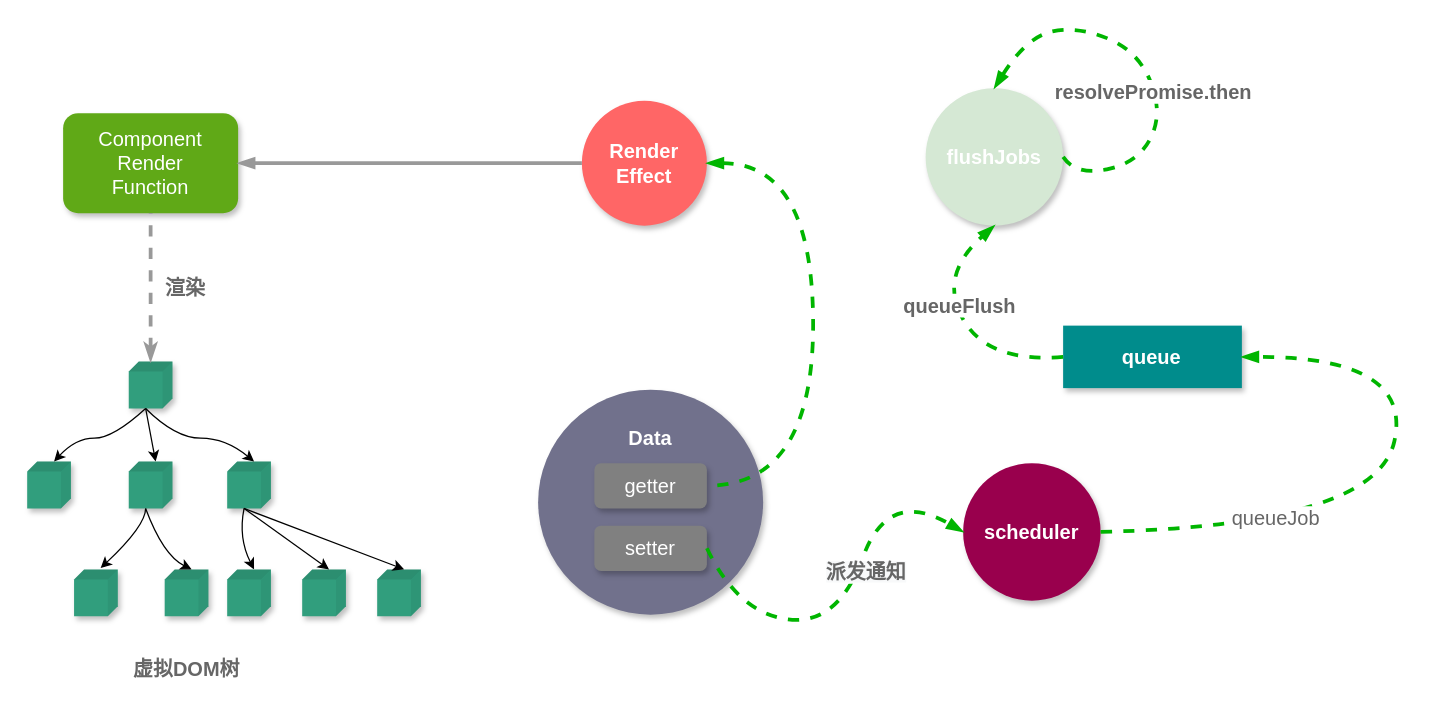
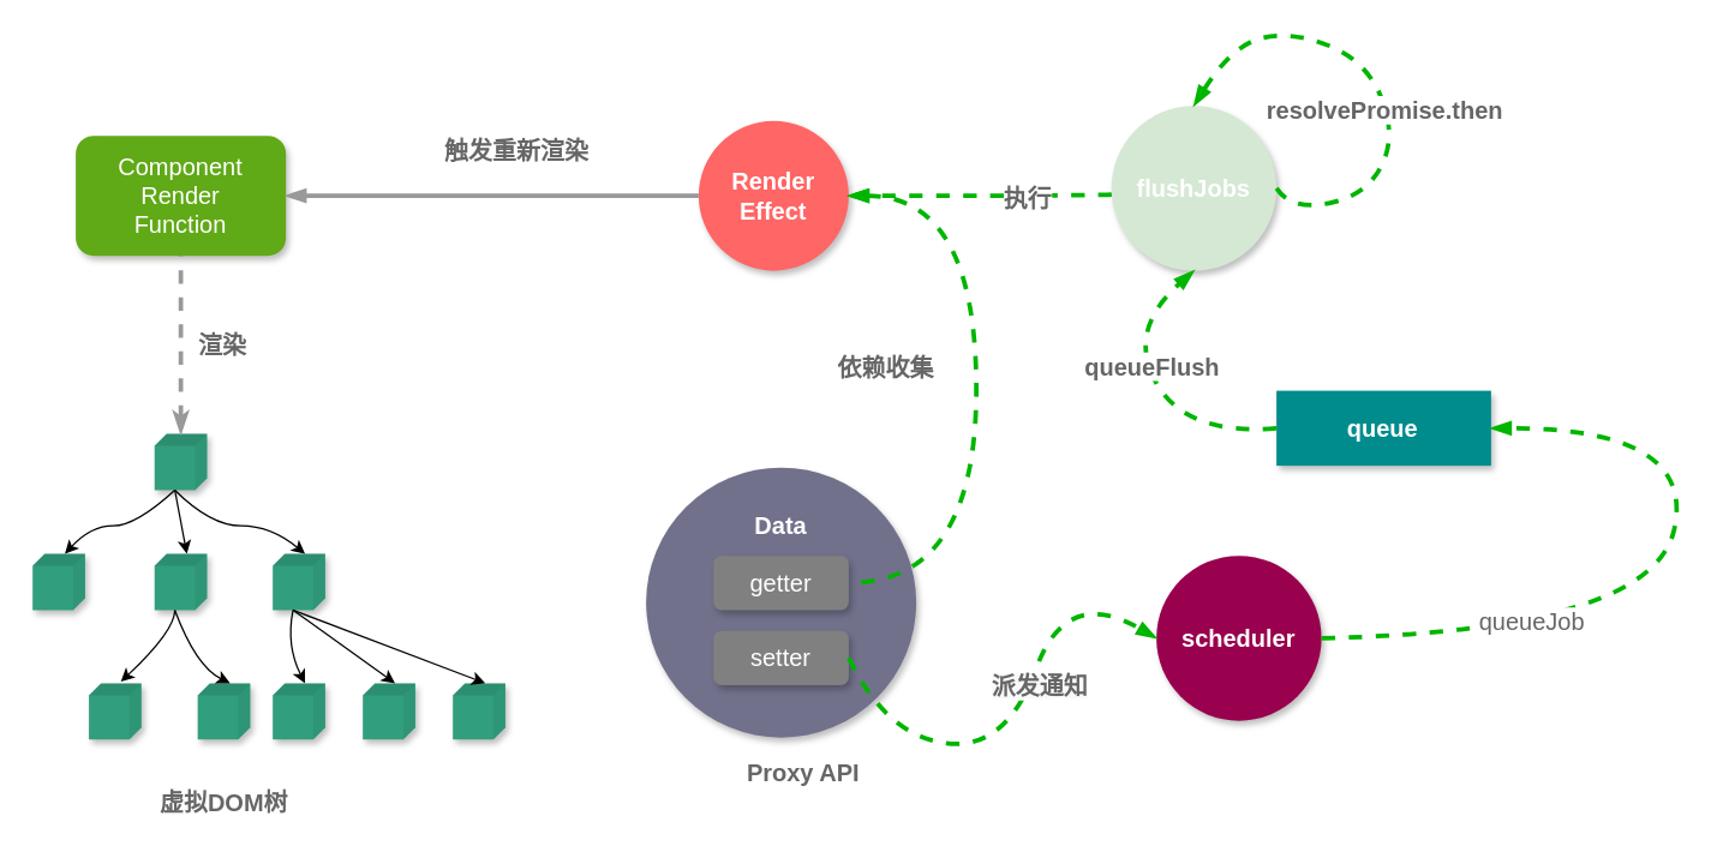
  <mxCell id="0" />
  <mxCell id="1" parent="0" />
  <mxCell id="2" value="&lt;span style=&quot;font-size: 16px&quot;&gt;Component&lt;br&gt;Render&lt;br&gt;Function&lt;br&gt;&lt;/span&gt;" style="rounded=1;whiteSpace=wrap;html=1;glass=0;shadow=1;fillColor=#60a917;fontColor=#ffffff;strokeColor=none;" vertex="1" parent="1"><mxGeometry x="50" y="90" width="140" height="80" as="geometry" /></mxCell>
  <mxCell id="3" value="" style="shape=cube;whiteSpace=wrap;html=1;boundedLbl=1;backgroundOutline=1;darkOpacity=0.05;darkOpacity2=0.1;rotation=90;size=8;shadow=1;sketch=0;fillColor=#319E7D;strokeColor=none;" vertex="1" parent="1"><mxGeometry x="20" y="370" width="37.5" height="35" as="geometry" /></mxCell>
  <mxCell id="4" value="" style="shape=cube;whiteSpace=wrap;html=1;boundedLbl=1;backgroundOutline=1;darkOpacity=0.05;darkOpacity2=0.1;rotation=90;size=8;shadow=1;sketch=0;fillColor=#319E7D;strokeColor=none;" vertex="1" parent="1"><mxGeometry x="101.25" y="290" width="37.5" height="35" as="geometry" /></mxCell>
  <mxCell id="5" value="" style="shape=cube;whiteSpace=wrap;html=1;boundedLbl=1;backgroundOutline=1;darkOpacity=0.05;darkOpacity2=0.1;rotation=90;size=8;shadow=1;sketch=0;fillColor=#319E7D;strokeColor=none;" vertex="1" parent="1"><mxGeometry x="101.25" y="370" width="37.5" height="35" as="geometry" /></mxCell>
  <mxCell id="6" value="" style="shape=cube;whiteSpace=wrap;html=1;boundedLbl=1;backgroundOutline=1;darkOpacity=0.05;darkOpacity2=0.1;rotation=90;size=8;shadow=1;sketch=0;fillColor=#319E7D;strokeColor=none;" vertex="1" parent="1"><mxGeometry x="180" y="370" width="37.5" height="35" as="geometry" /></mxCell>
  <mxCell id="7" value="" style="shape=cube;whiteSpace=wrap;html=1;boundedLbl=1;backgroundOutline=1;darkOpacity=0.05;darkOpacity2=0.1;rotation=90;size=8;shadow=1;sketch=0;fillColor=#319E7D;strokeColor=none;" vertex="1" parent="1"><mxGeometry x="57.5" y="456.25" width="37.5" height="35" as="geometry" /></mxCell>
  <mxCell id="8" value="" style="shape=cube;whiteSpace=wrap;html=1;boundedLbl=1;backgroundOutline=1;darkOpacity=0.05;darkOpacity2=0.1;rotation=90;size=8;shadow=1;sketch=0;fillColor=#319E7D;strokeColor=none;" vertex="1" parent="1"><mxGeometry x="130" y="456.25" width="37.5" height="35" as="geometry" /></mxCell>
  <mxCell id="9" value="" style="shape=cube;whiteSpace=wrap;html=1;boundedLbl=1;backgroundOutline=1;darkOpacity=0.05;darkOpacity2=0.1;rotation=90;size=8;shadow=1;sketch=0;fillColor=#319E7D;strokeColor=none;" vertex="1" parent="1"><mxGeometry x="180" y="456.25" width="37.5" height="35" as="geometry" /></mxCell>
  <mxCell id="10" value="" style="shape=cube;whiteSpace=wrap;html=1;boundedLbl=1;backgroundOutline=1;darkOpacity=0.05;darkOpacity2=0.1;rotation=90;size=8;shadow=1;sketch=0;fillColor=#319E7D;strokeColor=none;" vertex="1" parent="1"><mxGeometry x="240" y="456.25" width="37.5" height="35" as="geometry" /></mxCell>
  <mxCell id="11" value="" style="shape=cube;whiteSpace=wrap;html=1;boundedLbl=1;backgroundOutline=1;darkOpacity=0.05;darkOpacity2=0.1;rotation=90;size=8;shadow=1;sketch=0;fillColor=#319E7D;strokeColor=none;" vertex="1" parent="1"><mxGeometry x="300" y="456.25" width="37.5" height="35" as="geometry" /></mxCell>
  <mxCell id="12" value="" style="curved=1;endArrow=classic;html=1;entryX=0;entryY=0;entryDx=0;entryDy=13.5;entryPerimeter=0;exitX=0;exitY=0;exitDx=37.5;exitDy=21.5;exitPerimeter=0;" edge="1" parent="1" source="4" target="3"><mxGeometry width="50" height="50" relative="1" as="geometry"><mxPoint x="30" y="350" as="sourcePoint" /><mxPoint x="80" y="300" as="targetPoint" /><Array as="points"><mxPoint x="90" y="350" /><mxPoint x="60" y="350" /></Array></mxGeometry></mxCell>
  <mxCell id="13" value="" style="curved=1;endArrow=classic;html=1;exitX=0;exitY=0;exitDx=37.5;exitDy=21.5;exitPerimeter=0;entryX=0;entryY=0;entryDx=0;entryDy=13.5;entryPerimeter=0;" edge="1" parent="1" source="4" target="5"><mxGeometry width="50" height="50" relative="1" as="geometry"><mxPoint x="190" y="440" as="sourcePoint" /><mxPoint x="240" y="390" as="targetPoint" /><Array as="points" /></mxGeometry></mxCell>
  <mxCell id="14" value="" style="curved=1;endArrow=classic;html=1;exitX=0;exitY=0;exitDx=37.5;exitDy=21.5;exitPerimeter=0;entryX=0;entryY=0;entryDx=0;entryDy=13.5;entryPerimeter=0;" edge="1" parent="1" source="4" target="6"><mxGeometry width="50" height="50" relative="1" as="geometry"><mxPoint x="190" y="440" as="sourcePoint" /><mxPoint x="240" y="390" as="targetPoint" /><Array as="points"><mxPoint x="140" y="350" /><mxPoint x="180" y="350" /></Array></mxGeometry></mxCell>
  <mxCell id="15" value="" style="curved=1;endArrow=classic;html=1;exitX=0;exitY=0;exitDx=37.5;exitDy=21.5;exitPerimeter=0;" edge="1" parent="1" source="5"><mxGeometry width="50" height="50" relative="1" as="geometry"><mxPoint x="120" y="430" as="sourcePoint" /><mxPoint x="80" y="454" as="targetPoint" /><Array as="points"><mxPoint x="116" y="420" /></Array></mxGeometry></mxCell>
  <mxCell id="16" value="" style="curved=1;endArrow=classic;html=1;exitX=0;exitY=0;exitDx=37.5;exitDy=21.5;exitPerimeter=0;entryX=0;entryY=0;entryDx=0;entryDy=13.5;entryPerimeter=0;" edge="1" parent="1" source="6" target="9"><mxGeometry width="50" height="50" relative="1" as="geometry"><mxPoint x="190" y="430" as="sourcePoint" /><mxPoint x="154" y="477.75" as="targetPoint" /><Array as="points"><mxPoint x="190" y="430" /></Array></mxGeometry></mxCell>
  <mxCell id="17" value="" style="curved=1;endArrow=classic;html=1;exitX=0;exitY=0;exitDx=37.5;exitDy=21.5;exitPerimeter=0;entryX=0;entryY=0;entryDx=0;entryDy=13.5;entryPerimeter=0;" edge="1" parent="1" source="6" target="10"><mxGeometry width="50" height="50" relative="1" as="geometry"><mxPoint x="280" y="420" as="sourcePoint" /><mxPoint x="244" y="467.75" as="targetPoint" /><Array as="points" /></mxGeometry></mxCell>
  <mxCell id="18" value="" style="curved=1;endArrow=classic;html=1;exitX=0;exitY=0;exitDx=37.5;exitDy=21.5;exitPerimeter=0;entryX=0;entryY=0;entryDx=0;entryDy=13.5;entryPerimeter=0;" edge="1" parent="1" source="6" target="11"><mxGeometry width="50" height="50" relative="1" as="geometry"><mxPoint x="310" y="410" as="sourcePoint" /><mxPoint x="274" y="457.75" as="targetPoint" /><Array as="points" /></mxGeometry></mxCell>
  <mxCell id="19" value="" style="curved=1;endArrow=classic;html=1;exitX=0;exitY=0;exitDx=37.5;exitDy=21.5;exitPerimeter=0;entryX=0;entryY=0;entryDx=0;entryDy=13.5;entryPerimeter=0;" edge="1" parent="1" source="5" target="8"><mxGeometry width="50" height="50" relative="1" as="geometry"><mxPoint x="130" y="430" as="sourcePoint" /><mxPoint x="94" y="477.75" as="targetPoint" /><Array as="points"><mxPoint x="130" y="443.75" /></Array></mxGeometry></mxCell>
  <mxCell id="20" value="&lt;font color=&quot;#ffffff&quot;&gt;&lt;span style=&quot;font-size: 16px&quot;&gt;&lt;b&gt;Render&lt;br&gt;Effect&lt;br&gt;&lt;/b&gt;&lt;/span&gt;&lt;/font&gt;" style="ellipse;whiteSpace=wrap;html=1;aspect=fixed;shadow=1;sketch=0;fillColor=#FF6666;strokeColor=none;" vertex="1" parent="1"><mxGeometry x="465" y="80" width="100" height="100" as="geometry" /></mxCell>
  <mxCell id="21" value="" style="ellipse;whiteSpace=wrap;html=1;aspect=fixed;shadow=1;glass=0;sketch=0;fillColor=#71718C;strokeColor=none;" vertex="1" parent="1"><mxGeometry x="430" y="311.25" width="180" height="180" as="geometry" /></mxCell>
  <mxCell id="22" value="&lt;font color=&quot;#ffffff&quot; style=&quot;font-size: 16px&quot;&gt;setter&lt;/font&gt;" style="rounded=1;whiteSpace=wrap;html=1;shadow=1;glass=0;sketch=0;fillColor=#808080;strokeColor=none;" vertex="1" parent="1"><mxGeometry x="475" y="420" width="90" height="36.25" as="geometry" /></mxCell>
  <mxCell id="23" value="&lt;font color=&quot;#ffffff&quot; style=&quot;font-size: 16px&quot;&gt;getter&lt;/font&gt;" style="rounded=1;whiteSpace=wrap;html=1;shadow=1;glass=0;sketch=0;fillColor=#808080;strokeColor=none;" vertex="1" parent="1"><mxGeometry x="475" y="370" width="90" height="36.25" as="geometry" /></mxCell>
  <mxCell id="24" value="&lt;font color=&quot;#ffffff&quot; size=&quot;1&quot;&gt;&lt;b style=&quot;font-size: 16px&quot;&gt;Data&lt;/b&gt;&lt;/font&gt;" style="text;html=1;strokeColor=none;fillColor=none;align=center;verticalAlign=middle;whiteSpace=wrap;rounded=0;shadow=1;glass=0;sketch=0;" vertex="1" parent="1"><mxGeometry x="500" y="340" width="40" height="20" as="geometry" /></mxCell>
  <mxCell id="25" value="" style="endArrow=none;dashed=1;html=1;entryX=0.5;entryY=1;entryDx=0;entryDy=0;strokeWidth=3;strokeColor=#999999;startArrow=classicThin;startFill=1;" edge="1" parent="1" source="4" target="2"><mxGeometry width="50" height="50" relative="1" as="geometry"><mxPoint x="190" y="320" as="sourcePoint" /><mxPoint x="240" y="270" as="targetPoint" /></mxGeometry></mxCell>
  <mxCell id="26" value="&lt;font color=&quot;#666666&quot;&gt;&lt;span style=&quot;font-size: 16px&quot;&gt;&lt;b&gt;渲染&lt;/b&gt;&lt;/span&gt;&lt;/font&gt;" style="text;html=1;strokeColor=none;fillColor=none;align=center;verticalAlign=middle;whiteSpace=wrap;rounded=0;shadow=1;glass=0;sketch=0;" vertex="1" parent="1"><mxGeometry x="127.5" y="220" width="40" height="20" as="geometry" /></mxCell>
  <mxCell id="27" value="" style="endArrow=none;dashed=0;html=1;strokeColor=#999999;strokeWidth=3;entryX=0;entryY=0.5;entryDx=0;entryDy=0;exitX=1;exitY=0.5;exitDx=0;exitDy=0;startArrow=blockThin;startFill=1;" edge="1" parent="1" source="2" target="20"><mxGeometry width="50" height="50" relative="1" as="geometry"><mxPoint x="190" y="320" as="sourcePoint" /><mxPoint x="240" y="270" as="targetPoint" /></mxGeometry></mxCell>
  <mxCell id="28" value="" style="endArrow=none;dashed=1;html=1;strokeWidth=3;entryX=1;entryY=0.5;entryDx=0;entryDy=0;exitX=1;exitY=0.5;exitDx=0;exitDy=0;edgeStyle=orthogonalEdgeStyle;curved=1;startArrow=blockThin;startFill=1;fillColor=#60a917;strokeColor=#00B500;" edge="1" parent="1" source="20" target="23"><mxGeometry width="50" height="50" relative="1" as="geometry"><mxPoint x="190" y="320" as="sourcePoint" /><mxPoint x="240" y="270" as="targetPoint" /><Array as="points"><mxPoint x="650" y="130" /><mxPoint x="650" y="388" /></Array></mxGeometry></mxCell>
+ <mxCell id="29" value="&lt;font color=&quot;#666666&quot;&gt;&lt;span style=&quot;font-size: 16px&quot;&gt;&lt;b&gt;Proxy API&lt;/b&gt;&lt;/span&gt;&lt;/font&gt;" style="text;html=1;strokeColor=none;fillColor=none;align=center;verticalAlign=middle;whiteSpace=wrap;rounded=0;shadow=1;glass=0;sketch=0;" vertex="1" parent="1"><mxGeometry x="410" y="500" width="250" height="30" as="geometry" /></mxCell>
  <mxCell id="30" value="&lt;font color=&quot;#666666&quot;&gt;&lt;span style=&quot;font-size: 16px&quot;&gt;&lt;b&gt;虚拟DOM树&lt;/b&gt;&lt;/span&gt;&lt;/font&gt;" style="text;html=1;strokeColor=none;fillColor=none;align=center;verticalAlign=middle;whiteSpace=wrap;rounded=0;shadow=1;glass=0;sketch=0;" vertex="1" parent="1"><mxGeometry x="23.75" y="520" width="250" height="30" as="geometry" /></mxCell>
+ <mxCell id="31" value="&lt;font style=&quot;font-size: 16px&quot; color=&quot;#666666&quot;&gt;&lt;b&gt;依赖收集&lt;/b&gt;&lt;/font&gt;" style="text;html=1;strokeColor=none;fillColor=none;align=center;verticalAlign=middle;whiteSpace=wrap;rounded=0;shadow=1;glass=0;sketch=0;" vertex="1" parent="1"><mxGeometry x="540" y="230" width="100" height="30" as="geometry" /></mxCell>
+ <mxCell id="32" value="&lt;font style=&quot;font-size: 16px&quot; color=&quot;#666666&quot;&gt;&lt;b&gt;触发重新渲染&lt;/b&gt;&lt;/font&gt;" style="text;html=1;strokeColor=none;fillColor=none;align=center;verticalAlign=middle;whiteSpace=wrap;rounded=0;shadow=1;glass=0;sketch=0;" vertex="1" parent="1"><mxGeometry x="294" y="80" width="100" height="40" as="geometry" /></mxCell>
  <mxCell id="33" value="&lt;b&gt;&lt;font style=&quot;font-size: 16px&quot; color=&quot;#ffffff&quot;&gt;scheduler&lt;/font&gt;&lt;/b&gt;" style="ellipse;whiteSpace=wrap;html=1;aspect=fixed;fillColor=#99004D;shadow=1;strokeColor=none;" vertex="1" parent="1"><mxGeometry x="770" y="370" width="110" height="110" as="geometry" /></mxCell>
  <mxCell id="34" value="&lt;b&gt;&lt;font style=&quot;font-size: 16px&quot; color=&quot;#ffffff&quot;&gt;queue&lt;/font&gt;&lt;/b&gt;" style="shape=process;whiteSpace=wrap;html=1;backgroundOutline=1;fillColor=#008C8C;strokeColor=none;glass=0;shadow=1;" vertex="1" parent="1"><mxGeometry x="850" y="260" width="143" height="50" as="geometry" /></mxCell>
  <mxCell id="35" value="&lt;b&gt;&lt;font style=&quot;font-size: 16px&quot; color=&quot;#ffffff&quot;&gt;flushJobs&lt;/font&gt;&lt;/b&gt;" style="ellipse;whiteSpace=wrap;html=1;aspect=fixed;fillColor=#d5e8d4;strokeColor=none;shadow=1;" vertex="1" parent="1"><mxGeometry x="740" y="70" width="110" height="110" as="geometry" /></mxCell>
  <mxCell id="36" value="" style="endArrow=blockThin;html=1;exitX=1;exitY=0.5;exitDx=0;exitDy=0;entryX=0.5;entryY=0;entryDx=0;entryDy=0;curved=1;endFill=1;strokeWidth=3;dashed=1;strokeColor=#00B500;" edge="1" parent="1" source="35" target="35"><mxGeometry width="50" height="50" relative="1" as="geometry"><mxPoint x="896.5" y="140" as="sourcePoint" /><mxPoint x="946.5" y="90" as="targetPoint" /><Array as="points"><mxPoint x="860" y="140" /><mxPoint x="910" y="130" /><mxPoint x="930" y="90" /><mxPoint x="910" y="40" /><mxPoint x="860" y="20" /><mxPoint x="820" y="30" /></Array></mxGeometry></mxCell>
  <mxCell id="37" value="&lt;b&gt;&lt;font style=&quot;font-size: 16px&quot; color=&quot;#666666&quot;&gt;resolvePromise.then&lt;/font&gt;&lt;/b&gt;" style="edgeLabel;html=1;align=center;verticalAlign=middle;resizable=0;points=[];" vertex="1" connectable="0" parent="36"><mxGeometry x="-0.141" y="1" relative="1" as="geometry"><mxPoint as="offset" /></mxGeometry></mxCell>
  <mxCell id="38" value="" style="curved=1;endArrow=blockThin;html=1;exitX=1;exitY=0.5;exitDx=0;exitDy=0;entryX=0;entryY=0.5;entryDx=0;entryDy=0;dashed=1;strokeWidth=3;endFill=1;strokeColor=#00B500;" edge="1" parent="1" source="22" target="33"><mxGeometry width="50" height="50" relative="1" as="geometry"><mxPoint x="630" y="620" as="sourcePoint" /><mxPoint x="680" y="570" as="targetPoint" /><Array as="points"><mxPoint x="590" y="490" /><mxPoint x="670" y="500" /><mxPoint x="710" y="390" /></Array></mxGeometry></mxCell>
  <mxCell id="39" value="&lt;b style=&quot;color: rgb(102 , 102 , 102) ; font-size: 16px ; background-color: rgb(248 , 249 , 250)&quot;&gt;派发通知&lt;/b&gt;" style="edgeLabel;html=1;align=center;verticalAlign=middle;resizable=0;points=[];" vertex="1" connectable="0" parent="38"><mxGeometry x="-0.439" y="19" relative="1" as="geometry"><mxPoint x="66.47" y="-18.79" as="offset" /></mxGeometry></mxCell>
  <mxCell id="40" value="" style="curved=1;endArrow=blockThin;html=1;exitX=1;exitY=0.5;exitDx=0;exitDy=0;entryX=1;entryY=0.5;entryDx=0;entryDy=0;dashed=1;strokeWidth=3;endFill=1;strokeColor=#00B500;" edge="1" parent="1" source="33" target="34"><mxGeometry width="50" height="50" relative="1" as="geometry"><mxPoint x="950" y="450" as="sourcePoint" /><mxPoint x="1000" y="400" as="targetPoint" /><Array as="points"><mxPoint x="1100" y="420" /><mxPoint x="1130" y="285" /></Array></mxGeometry></mxCell>
  <mxCell id="41" value="&lt;font style=&quot;font-size: 16px&quot; color=&quot;#666666&quot;&gt;queueJob&lt;/font&gt;" style="edgeLabel;html=1;align=center;verticalAlign=middle;resizable=0;points=[];" vertex="1" connectable="0" parent="40"><mxGeometry x="-0.434" y="8" relative="1" as="geometry"><mxPoint as="offset" /></mxGeometry></mxCell>
  <mxCell id="42" value="" style="curved=1;endArrow=blockThin;html=1;exitX=0;exitY=0.5;exitDx=0;exitDy=0;entryX=0.5;entryY=1;entryDx=0;entryDy=0;dashed=1;strokeWidth=3;endFill=1;strokeColor=#00B500;" edge="1" parent="1" source="34" target="35"><mxGeometry width="50" height="50" relative="1" as="geometry"><mxPoint x="750" y="330" as="sourcePoint" /><mxPoint x="800" y="280" as="targetPoint" /><Array as="points"><mxPoint x="790" y="290" /><mxPoint x="750" y="220" /></Array></mxGeometry></mxCell>
  <mxCell id="43" value="&lt;b&gt;&lt;font style=&quot;font-size: 16px&quot; color=&quot;#666666&quot;&gt;queueFlush&lt;/font&gt;&lt;/b&gt;" style="edgeLabel;html=1;align=center;verticalAlign=middle;resizable=0;points=[];" vertex="1" connectable="0" parent="42"><mxGeometry x="0.11" y="-3" relative="1" as="geometry"><mxPoint as="offset" /></mxGeometry></mxCell>
+ <mxCell id="44" value="" style="curved=1;endArrow=blockThin;html=1;entryX=1;entryY=0.5;entryDx=0;entryDy=0;dashed=1;strokeWidth=3;endFill=1;strokeColor=#00B500;" edge="1" parent="1" source="35" target="20"><mxGeometry width="50" height="50" relative="1" as="geometry"><mxPoint x="680" y="130" as="sourcePoint" /><mxPoint x="730" y="80" as="targetPoint" /><Array as="points"><mxPoint x="730" y="130" /></Array></mxGeometry></mxCell>
+ <mxCell id="45" value="&lt;b&gt;&lt;font style=&quot;font-size: 16px&quot; color=&quot;#666666&quot;&gt;执行&lt;/font&gt;&lt;/b&gt;" style="edgeLabel;html=1;align=center;verticalAlign=middle;resizable=0;points=[];" vertex="1" connectable="0" parent="44"><mxGeometry x="-0.349" y="1" relative="1" as="geometry"><mxPoint as="offset" /></mxGeometry></mxCell>
